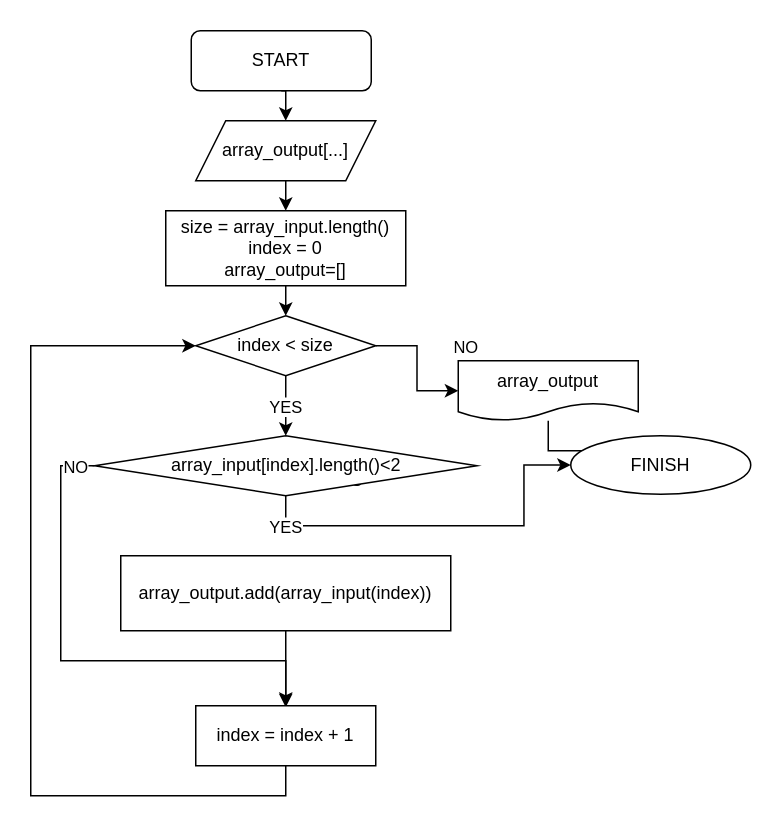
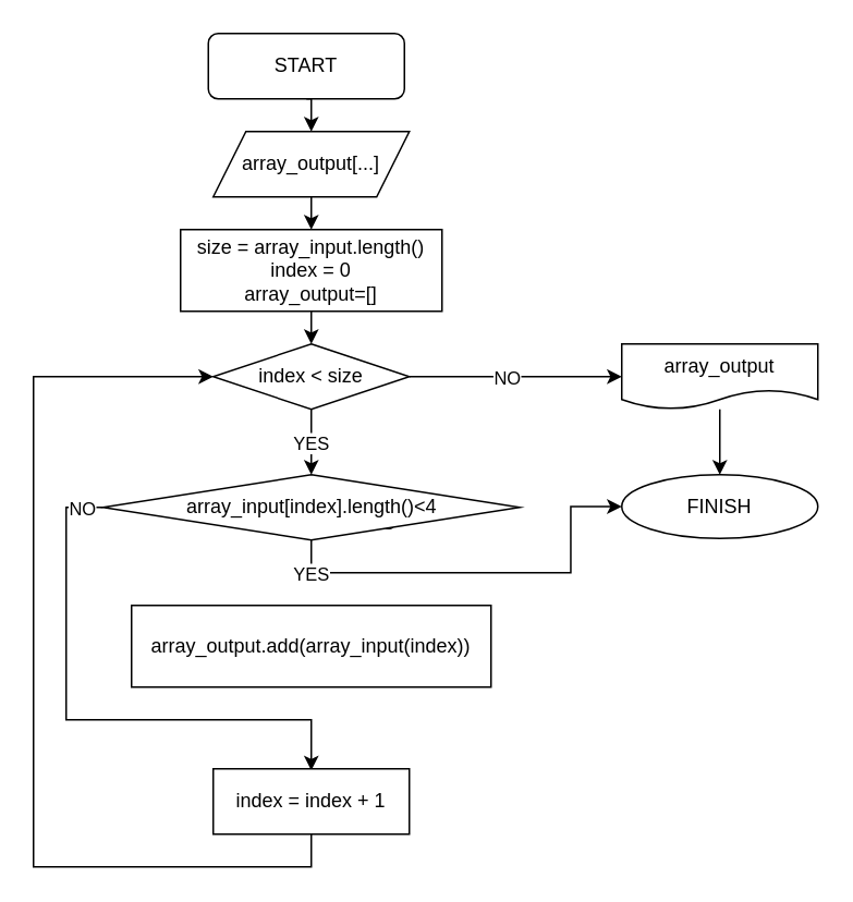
  <mxCell id="0" />
  <mxCell id="1" parent="0" />
  <mxCell id="2" style="edgeStyle=orthogonalEdgeStyle;rounded=0;orthogonalLoop=1;jettySize=auto;html=1;exitX=0.5;exitY=1;exitDx=0;exitDy=0;entryX=0.5;entryY=0;entryDx=0;entryDy=0;" edge="1" parent="1" source="3" target="5"><mxGeometry relative="1" as="geometry" /></mxCell>
  <mxCell id="3" value="START" style="rounded=1;whiteSpace=wrap;html=1;" vertex="1" parent="1"><mxGeometry x="127" y="20" width="120" height="40" as="geometry" /></mxCell>
  <mxCell id="4" style="edgeStyle=orthogonalEdgeStyle;rounded=0;orthogonalLoop=1;jettySize=auto;html=1;exitX=0.5;exitY=1;exitDx=0;exitDy=0;entryX=0.5;entryY=0;entryDx=0;entryDy=0;" edge="1" parent="1" source="5" target="7"><mxGeometry relative="1" as="geometry" /></mxCell>
  <mxCell id="5" value="array_output[...]" style="shape=parallelogram;perimeter=parallelogramPerimeter;whiteSpace=wrap;html=1;fixedSize=1;" vertex="1" parent="1"><mxGeometry x="130" y="80" width="120" height="40" as="geometry" /></mxCell>
  <mxCell id="6" style="edgeStyle=orthogonalEdgeStyle;rounded=0;orthogonalLoop=1;jettySize=auto;html=1;exitX=0.5;exitY=1;exitDx=0;exitDy=0;entryX=0.5;entryY=0;entryDx=0;entryDy=0;" edge="1" parent="1" source="7" target="10"><mxGeometry relative="1" as="geometry" /></mxCell>
  <mxCell id="7" value="size = array_input.length()&lt;br&gt;index = 0&lt;br&gt;array_output=[]" style="rounded=0;whiteSpace=wrap;html=1;" vertex="1" parent="1"><mxGeometry x="110" y="140" width="160" height="50" as="geometry" /></mxCell>
  <mxCell id="8" style="edgeStyle=orthogonalEdgeStyle;rounded=0;orthogonalLoop=1;jettySize=auto;html=1;exitX=0.5;exitY=1;exitDx=0;exitDy=0;entryX=0.5;entryY=0;entryDx=0;entryDy=0;" edge="1" parent="1" source="10" target="18"><mxGeometry relative="1" as="geometry" /></mxCell>
  <mxCell id="9" style="edgeStyle=orthogonalEdgeStyle;rounded=0;orthogonalLoop=1;jettySize=auto;html=1;exitX=1;exitY=0.5;exitDx=0;exitDy=0;entryX=0;entryY=0.5;entryDx=0;entryDy=0;" edge="1" parent="1" source="10" target="24"><mxGeometry relative="1" as="geometry" /></mxCell>
  <mxCell id="10" value="index &amp;lt; size" style="rhombus;whiteSpace=wrap;html=1;" vertex="1" parent="1"><mxGeometry x="130" y="210" width="120" height="40" as="geometry" /></mxCell>
  <mxCell id="11" style="edgeStyle=orthogonalEdgeStyle;rounded=0;orthogonalLoop=1;jettySize=auto;html=1;exitX=0.5;exitY=1;exitDx=0;exitDy=0;" edge="1" parent="1" source="18" target="25"><mxGeometry relative="1" as="geometry" /></mxCell>
  <mxCell id="12" style="edgeStyle=orthogonalEdgeStyle;rounded=0;orthogonalLoop=1;jettySize=auto;html=1;exitX=0;exitY=0.5;exitDx=0;exitDy=0;" edge="1" parent="1" source="18"><mxGeometry relative="1" as="geometry"><mxPoint x="190" y="471" as="targetPoint" /><Array as="points"><mxPoint x="40" y="310" /><mxPoint x="40" y="440" /><mxPoint x="190" y="440" /></Array></mxGeometry></mxCell>
  <mxCell id="13" value="NO" style="edgeLabel;html=1;align=center;verticalAlign=middle;resizable=0;points=[];" vertex="1" connectable="0" parent="12"><mxGeometry x="0.583" relative="1" as="geometry"><mxPoint x="-102" y="-130" as="offset" /></mxGeometry></mxCell>
  <mxCell id="14" value="YES" style="edgeLabel;html=1;align=center;verticalAlign=middle;resizable=0;points=[];" vertex="1" connectable="0" parent="12"><mxGeometry x="0.583" relative="1" as="geometry"><mxPoint x="78" y="-121" as="offset" /></mxGeometry></mxCell>
  <mxCell id="15" value="YES" style="edgeLabel;html=1;align=center;verticalAlign=middle;resizable=0;points=[];" vertex="1" connectable="0" parent="12"><mxGeometry x="0.583" relative="1" as="geometry"><mxPoint x="38" y="-170" as="offset" /></mxGeometry></mxCell>
  <mxCell id="16" value="NO" style="edgeLabel;html=1;align=center;verticalAlign=middle;resizable=0;points=[];" vertex="1" connectable="0" parent="12"><mxGeometry x="0.583" relative="1" as="geometry"><mxPoint x="158" y="-210" as="offset" /></mxGeometry></mxCell>
  <mxCell id="17" value="YES" style="edgeLabel;html=1;align=center;verticalAlign=middle;resizable=0;points=[];" vertex="1" connectable="0" parent="12"><mxGeometry x="0.583" relative="1" as="geometry"><mxPoint x="38" y="-90" as="offset" /></mxGeometry></mxCell>
- <mxCell id="18" value="array_input[index].length()&amp;lt;2" style="rhombus;whiteSpace=wrap;html=1;" vertex="1" parent="1"><mxGeometry x="62.5" y="290" width="255" height="40" as="geometry" /></mxCell>
- <mxCell id="19" style="edgeStyle=orthogonalEdgeStyle;rounded=0;orthogonalLoop=1;jettySize=auto;html=1;exitX=0.5;exitY=1;exitDx=0;exitDy=0;entryX=0.5;entryY=0;entryDx=0;entryDy=0;" edge="1" parent="1" source="20" target="22"><mxGeometry relative="1" as="geometry" /></mxCell>
+ <mxCell id="18" value="array_input[index].length()&amp;lt;4" style="rhombus;whiteSpace=wrap;html=1;" vertex="1" parent="1"><mxGeometry x="62.5" y="290" width="255" height="40" as="geometry" /></mxCell>
  <mxCell id="20" value="array_output.add(array_input(index))" style="rounded=0;whiteSpace=wrap;html=1;" vertex="1" parent="1"><mxGeometry x="80" y="370" width="220" height="50" as="geometry" /></mxCell>
  <mxCell id="21" style="edgeStyle=orthogonalEdgeStyle;rounded=0;orthogonalLoop=1;jettySize=auto;html=1;exitX=0;exitY=0.5;exitDx=0;exitDy=0;entryX=0;entryY=0.5;entryDx=0;entryDy=0;" edge="1" parent="1" source="22" target="10"><mxGeometry relative="1" as="geometry"><Array as="points"><mxPoint x="190" y="490" /><mxPoint x="190" y="530" /><mxPoint x="20" y="530" /><mxPoint x="20" y="230" /></Array></mxGeometry></mxCell>
  <mxCell id="22" value="index = index + 1" style="rounded=0;whiteSpace=wrap;html=1;" vertex="1" parent="1"><mxGeometry x="130" y="470" width="120" height="40" as="geometry" /></mxCell>
  <mxCell id="23" style="edgeStyle=orthogonalEdgeStyle;rounded=0;orthogonalLoop=1;jettySize=auto;html=1;entryX=0.5;entryY=0;entryDx=0;entryDy=0;" edge="1" parent="1" source="24" target="25"><mxGeometry relative="1" as="geometry" /></mxCell>
- <mxCell id="24" value="array_output" style="shape=document;whiteSpace=wrap;html=1;boundedLbl=1;" vertex="1" parent="1"><mxGeometry x="305" y="240" width="120" height="40" as="geometry" /></mxCell>
+ <mxCell id="24" value="array_output" style="shape=document;whiteSpace=wrap;html=1;boundedLbl=1;" vertex="1" parent="1"><mxGeometry x="380" y="210" width="120" height="40" as="geometry" /></mxCell>
  <mxCell id="25" value="FINISH" style="ellipse;whiteSpace=wrap;html=1;" vertex="1" parent="1"><mxGeometry x="380" y="290" width="120" height="39" as="geometry" /></mxCell>
